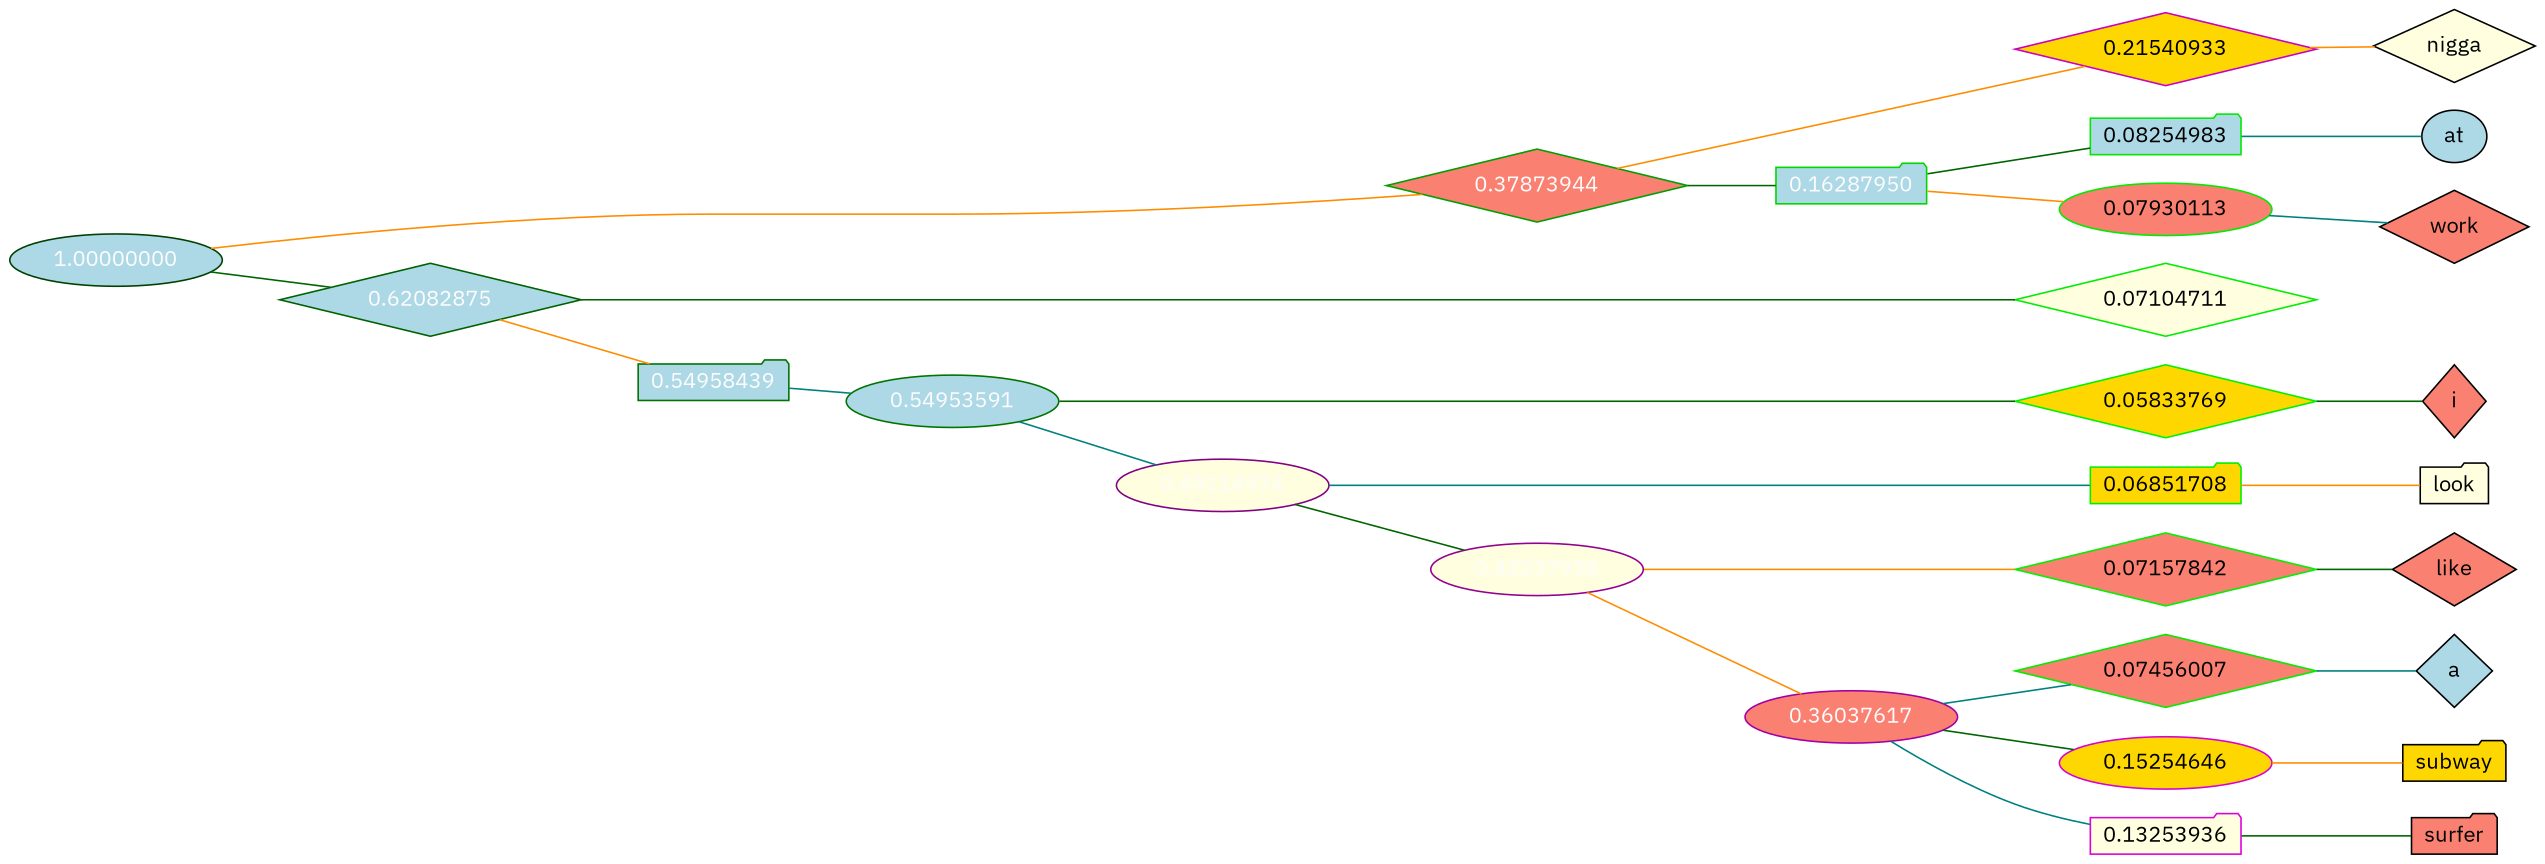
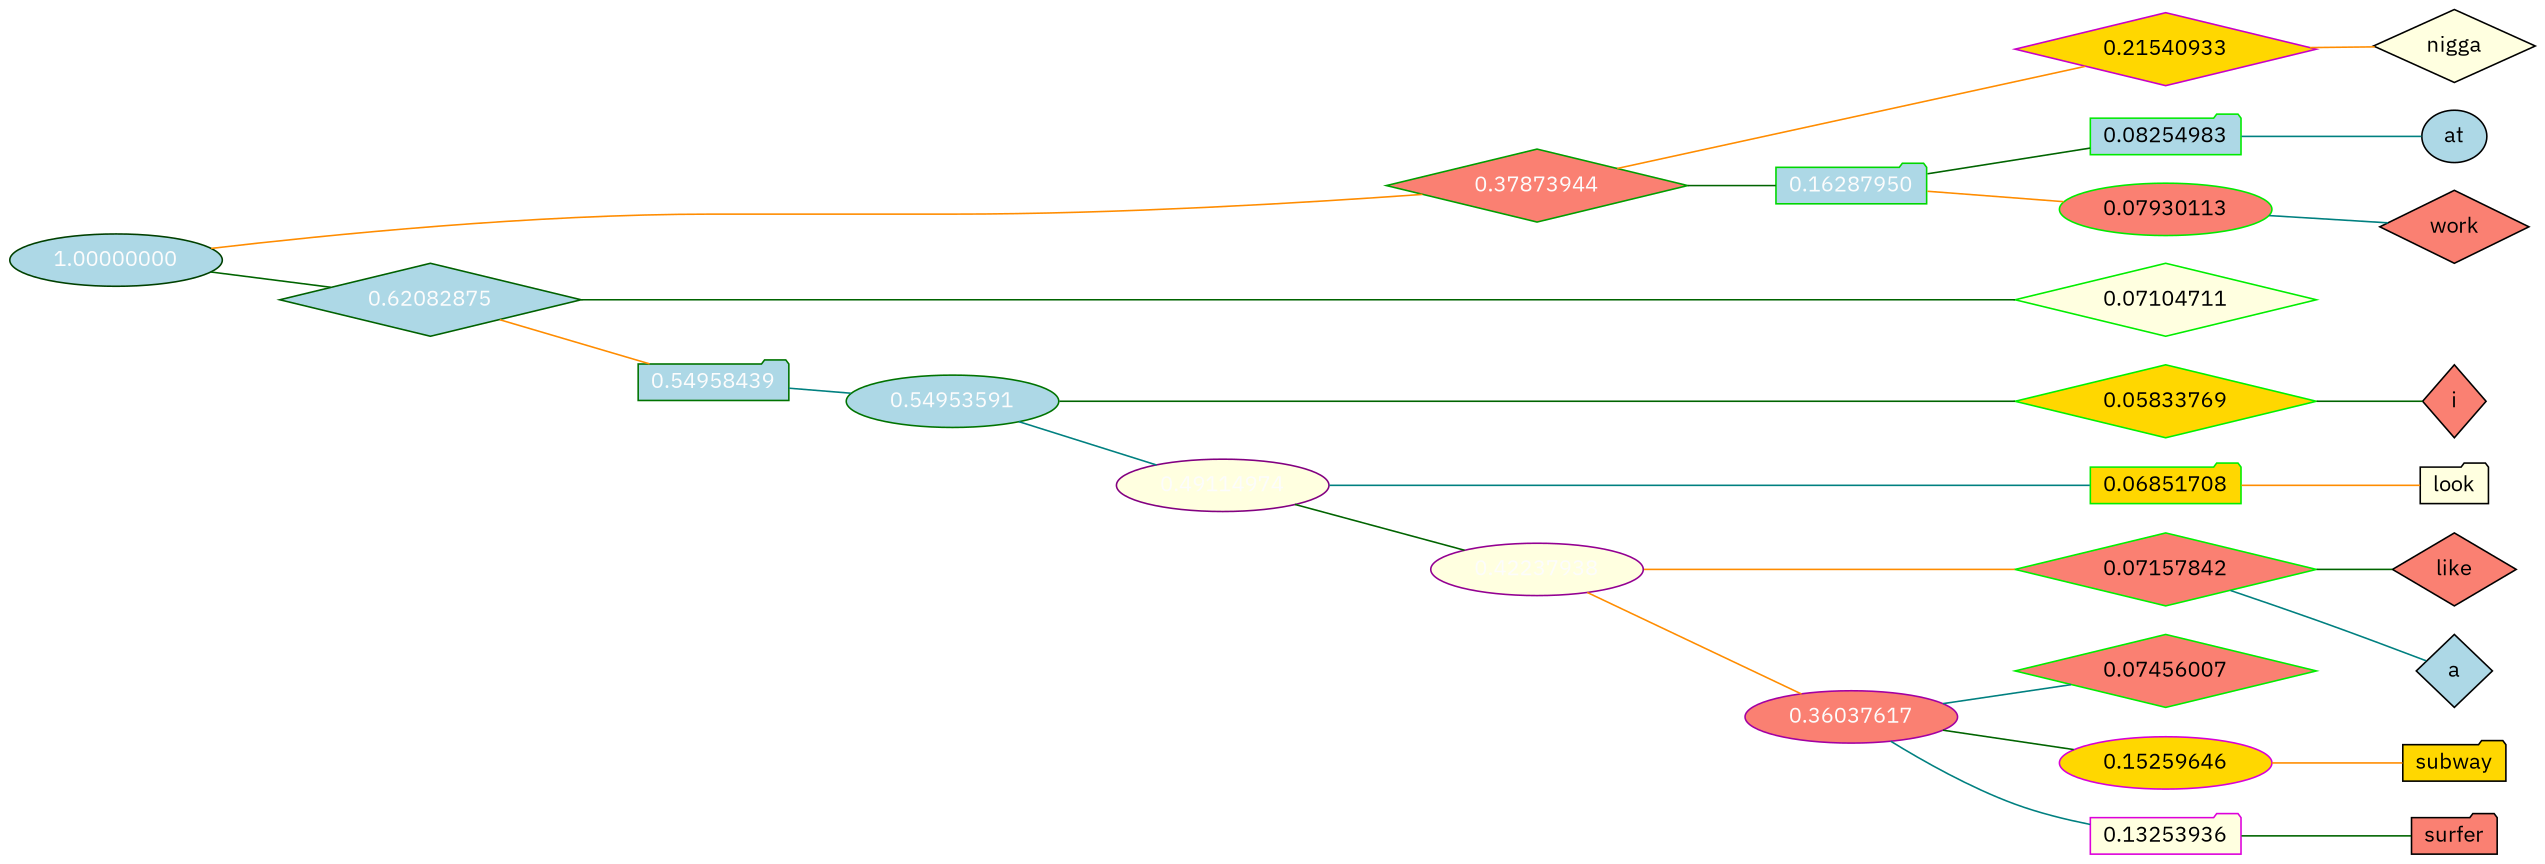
  graph {
    fontname="IBM Plex Sans"
    rankdir=LR
    node [color=black fillcolor=salmon fontname="IBM Plex Sans" format=png nodesep=0.001 ordering=out overlap_scaling=0.01 ranksep=0.001 shape=diamond style=filled fontcolor=black]
    edge [color=darkgreen fontname="IBM Plex Sans"]
    n1 [fillcolor=lightyellow height=0.15 label=nigga style="filled,solid" width=0.15 fontcolor=""]
    n2 [fillcolor=lightblue height=0.15 label=at shape=ellipse style="filled,solid" width=0.15 fontcolor=""]
    n3 [height=0.15 label=work style="filled,solid" width=0.15 fontcolor=""]
    n4 [height=0.15 label=i style="filled,solid" width=0.15 fontcolor=""]
    n5 [fillcolor=lightyellow height=0.15 label=look shape=folder style="filled,solid" width=0.15 fontcolor=""]
    n6 [height=0.15 label=like style="filled,solid" width=0.15 fontcolor=""]
    n7 [fillcolor=lightblue height=0.15 label=a style="filled,solid" width=0.15 fontcolor=""]
    n8 [fillcolor=gold height=0.15 label=subway shape=folder style="filled,solid" width=0.15 fontcolor=""]
    n9 [height=0.15 label=surfer shape=folder style="filled,solid" width=0.15 fontcolor=""]
    n10 [color="0.835 1.000 0.785" fillcolor=gold height=0.15 label=0.21540933 width=0.15]
    n11 [color="0.334 1.000 0.917" fillcolor=lightblue height=0.15 label=0.08254983 shape=folder width=0.15]
    n12 [color="0.334 1.000 0.921" height=0.15 label=0.07930113 shape=ellipse width=0.15]
    n13 [color="0.334 1.000 0.929" fillcolor=lightyellow height=0.15 label=0.07104711 width=0.15]
    n14 [color="0.334 1.000 0.942" fillcolor=gold height=0.15 label=0.05833769 width=0.15]
    n15 [color="0.334 1.000 0.931" fillcolor=gold height=0.15 label=0.06851708 shape=folder width=0.15]
    n16 [color="0.334 1.000 0.938" height=0.15 label=0.07157842 width=0.15]
    n17 [color="0.334 1.000 0.925" height=0.15 label=0.07456007 width=0.15]
-   n18 [color="0.835 1.000 0.847" fillcolor=gold height=0.15 label=0.15254646 shape=ellipse width=0.15]
+   n18 [color="0.835 1.000 0.847" fillcolor=gold height=0.15 label=0.15259646 shape=ellipse width=0.15]
    n19 [color="0.835 1.000 0.867" fillcolor=lightyellow height=0.15 label=0.13253936 shape=folder width=0.15]
    n20 [color="0.334 1.000 0.250" fillcolor=lightblue fontcolor=grey99 height=0.15 label=1.00000000 shape=ellipse width=0.15]
    n21 [color="0.334 1.000 0.621" fontcolor=grey99 height=0.15 label=0.37873944 width=0.15]
    n22 [color="0.334 1.000 0.379" fillcolor=lightblue fontcolor=grey99 height=0.15 label=0.62082875 width=0.15]
    n23 [color="0.334 1.000 0.837" fillcolor=lightblue fontcolor=grey99 height=0.15 label=0.16287950 shape=folder width=0.15]
    n24 [color="0.334 1.000 0.450" fillcolor=lightblue fontcolor=grey99 height=0.15 label=0.54958439 shape=folder width=0.15]
    n25 [color="0.334 1.000 0.450" fillcolor=lightblue fontcolor=grey99 height=0.15 label=0.54953591 shape=ellipse width=0.15]
    n26 [color="0.835 1.000 0.509" fillcolor=lightyellow fontcolor=grey99 height=0.15 label=0.49114974 shape=ellipse width=0.15]
    n27 [color="0.835 1.000 0.578" fillcolor=lightyellow fontcolor=grey99 height=0.15 label=0.42237938 shape=ellipse width=0.15]
    n28 [color="0.835 1.000 0.640" fontcolor=grey99 height=0.15 label=0.36037617 shape=ellipse width=0.15]
    subgraph sub_1 {
      rank=same
      n1
      n2
      n3
      n4
      n5
      n6
      n7
      n8
      n9
    }
    subgraph sub_2 {
      rank=same
      n10
      n11
      n12
      n13
      n14
      n15
      n16
      n17
      n18
      n19
    }
    n10 -- n1 [color=darkorange]
    n11 -- n2 [color=teal]
    n12 -- n3 [color=teal]
    n14 -- n4
    n15 -- n5 [color=darkorange]
    n16 -- n6
-   n17 -- n7 [color=teal]
+   n16 -- n7 [color=teal]
    n18 -- n8 [color=darkorange]
    n19 -- n9
    n20 -- n21 [color=darkorange]
    n20 -- n22
    n21 -- n10 [color=darkorange]
    n21 -- n23
    n22 -- n13
    n22 -- n24 [color=darkorange]
    n23 -- n11
    n23 -- n12 [color=darkorange]
    n24 -- n25 [color=teal]
    n25 -- n14
    n25 -- n26 [color=teal]
    n26 -- n15 [color=teal]
    n26 -- n27
    n27 -- n16 [color=darkorange]
    n27 -- n28 [color=darkorange]
    n28 -- n17 [color=teal]
    n28 -- n18
    n28 -- n19 [color=teal]
  }
